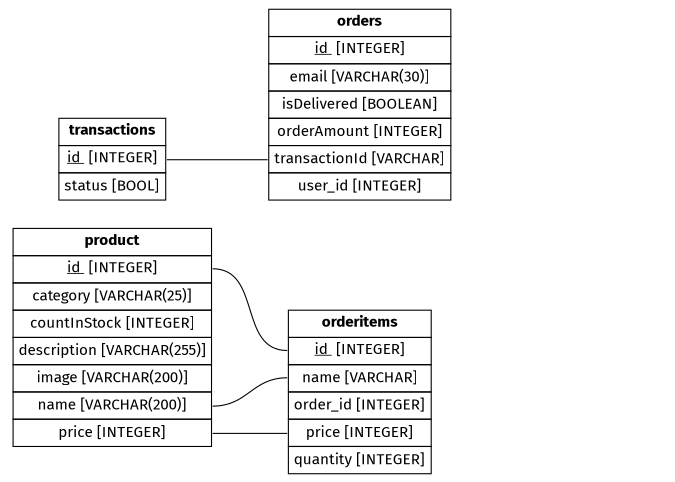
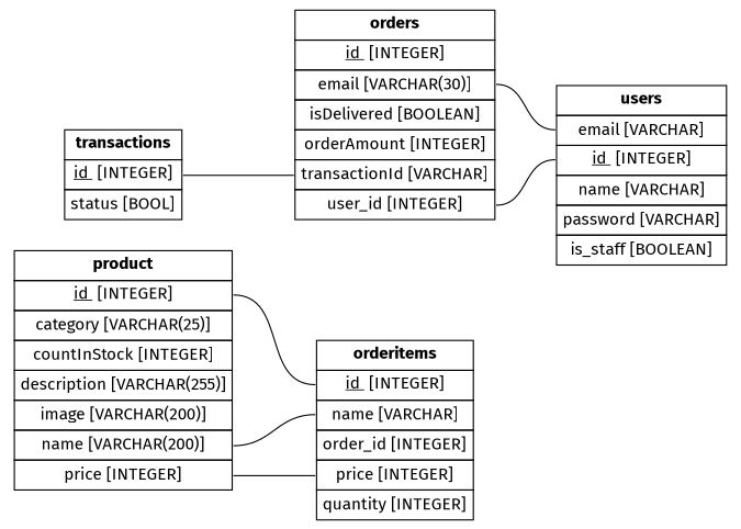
  graph {
    fontname="Fira Sans"
    rankdir=LR
    node [fontname="Fira Sans" shape=plaintext]
    edge [fontname="Fira Sans" headport=id]
    n1 [label=<     <TABLE BORDER="0" CELLBORDER="1" CELLPADDING="4" CELLSPACING="0">       <TR><TD><B>orderitems</B></TD></TR>       <TR><TD PORT="id"><u>id </u> [INTEGER]</TD></TR>       <TR><TD PORT="name">name [VARCHAR]</TD></TR>       <TR><TD PORT="order_id">order_id [INTEGER]</TD></TR>       <TR><TD PORT="price">price [INTEGER]</TD></TR>       <TR><TD PORT="quantity">quantity [INTEGER]</TD></TR>     </TABLE>   >]
    n2 [label=<     <TABLE BORDER="0" CELLBORDER="1" CELLPADDING="4" CELLSPACING="0">       <TR><TD><B>orders</B></TD></TR>       <TR><TD PORT="id"><u>id </u> [INTEGER]</TD></TR>       <TR><TD PORT="email">email [VARCHAR(30)]</TD></TR>       <TR><TD PORT="isDelivered">isDelivered [BOOLEAN]</TD></TR>       <TR><TD PORT="orderAmount">orderAmount [INTEGER]</TD></TR>       <TR><TD PORT="transactionId">transactionId [VARCHAR]</TD></TR>       <TR><TD PORT="user_id">user_id [INTEGER]</TD></TR>     </TABLE>   >]
+   n3 [label=<     <TABLE BORDER="0" CELLBORDER="1" CELLPADDING="4" CELLSPACING="0">       <TR><TD><B>users</B></TD></TR>       <TR><TD PORT="email">email [VARCHAR]</TD></TR>       <TR><TD PORT="id"><u>id </u> [INTEGER]</TD></TR>       <TR><TD PORT="name">name [VARCHAR]</TD></TR>       <TR><TD PORT="password">password [VARCHAR]</TD></TR>       <TR><TD PORT="is_staff">is_staff [BOOLEAN]</TD></TR>     </TABLE>   >]
    n4 [label=<     <TABLE BORDER="0" CELLBORDER="1" CELLPADDING="4" CELLSPACING="0">       <TR><TD><B>product</B></TD></TR>       <TR><TD PORT="id"><u>id </u> [INTEGER]</TD></TR>       <TR><TD PORT="category">category [VARCHAR(25)]</TD></TR>       <TR><TD PORT="countInStock">countInStock [INTEGER]</TD></TR>       <TR><TD PORT="description">description [VARCHAR(255)]</TD></TR>       <TR><TD PORT="image">image [VARCHAR(200)]</TD></TR>       <TR><TD PORT="name">name [VARCHAR(200)]</TD></TR>       <TR><TD PORT="price">price [INTEGER]</TD></TR>     </TABLE>   >]
    n5 [label=<     <TABLE BORDER="0" CELLBORDER="1" CELLPADDING="4" CELLSPACING="0">       <TR><TD><B>transactions</B></TD></TR>       <TR><TD PORT="t_id"><u>id </u> [INTEGER]</TD></TR>       <TR><TD PORT="status">status [BOOL]</TD></TR>     </TABLE>   >]
+   n2 -- n3 [tailport=user_id]
+   n2 -- n3 [headport=email tailport=email]
    n4 -- n1 [tailport=id]
    n4 -- n1 [headport=name tailport=name]
    n4 -- n1 [headport=price tailport=price]
    n5 -- n2 [headport=transactionID tailport=t_id]
  }
